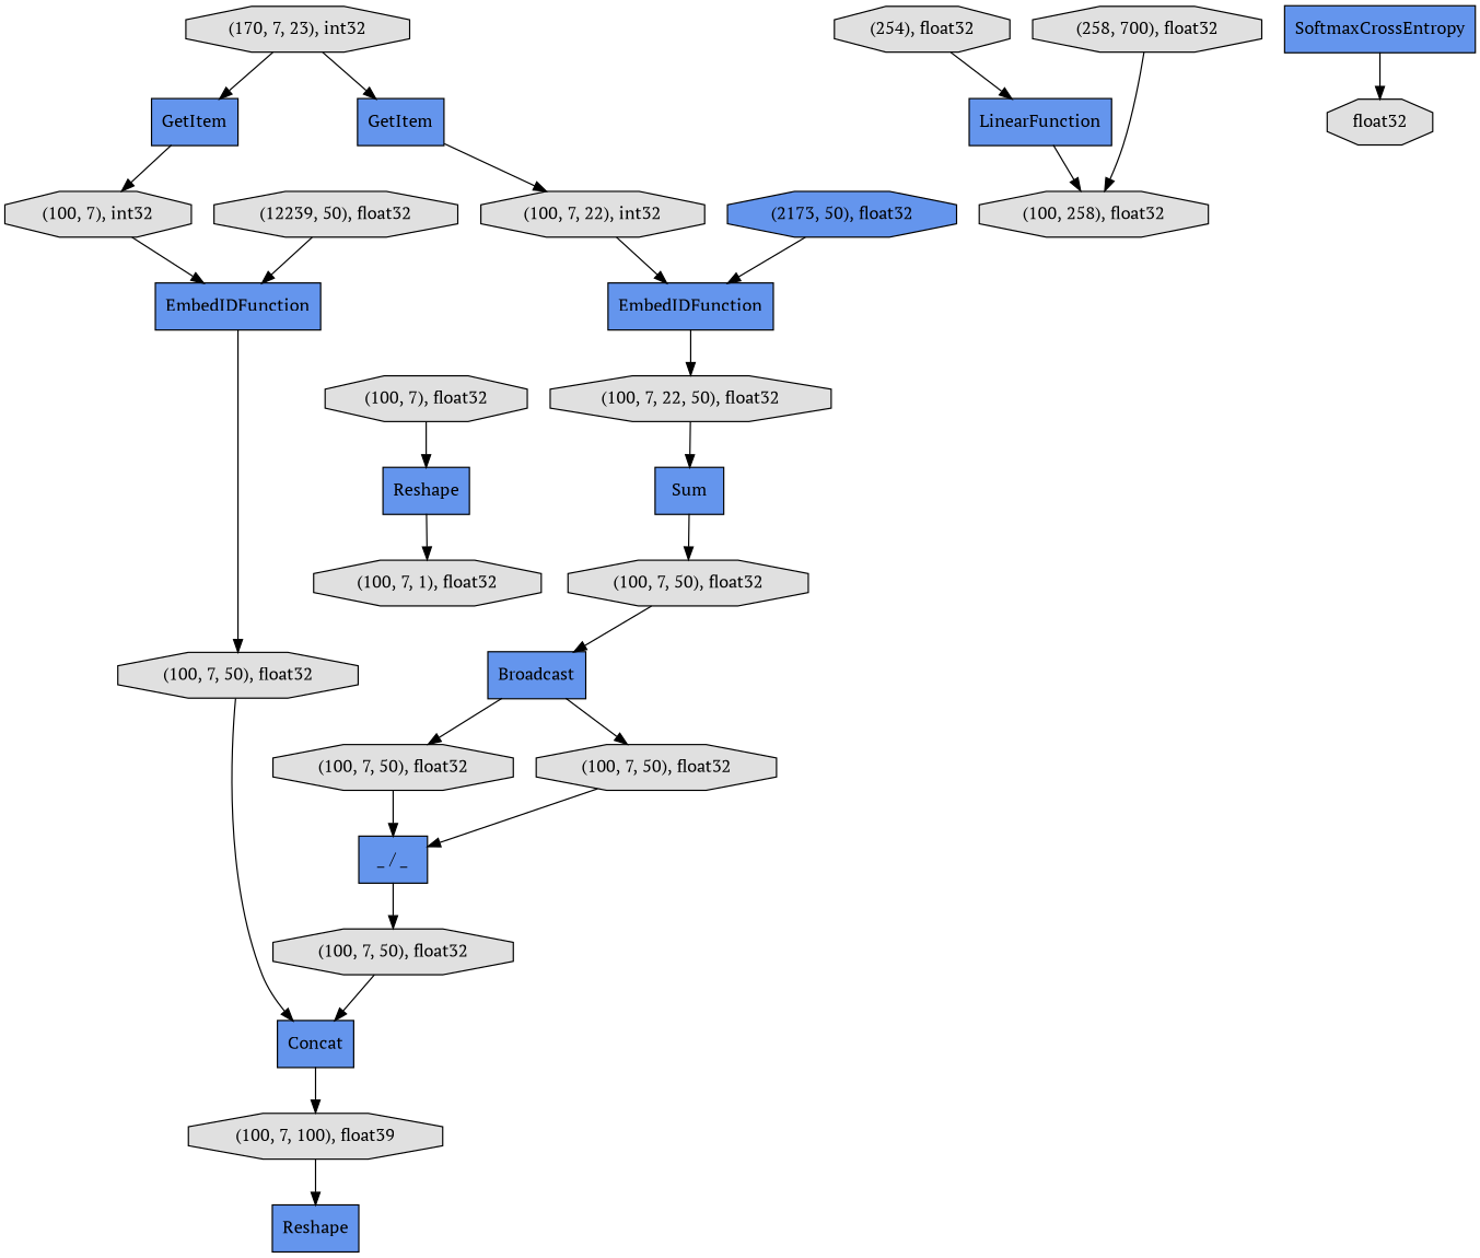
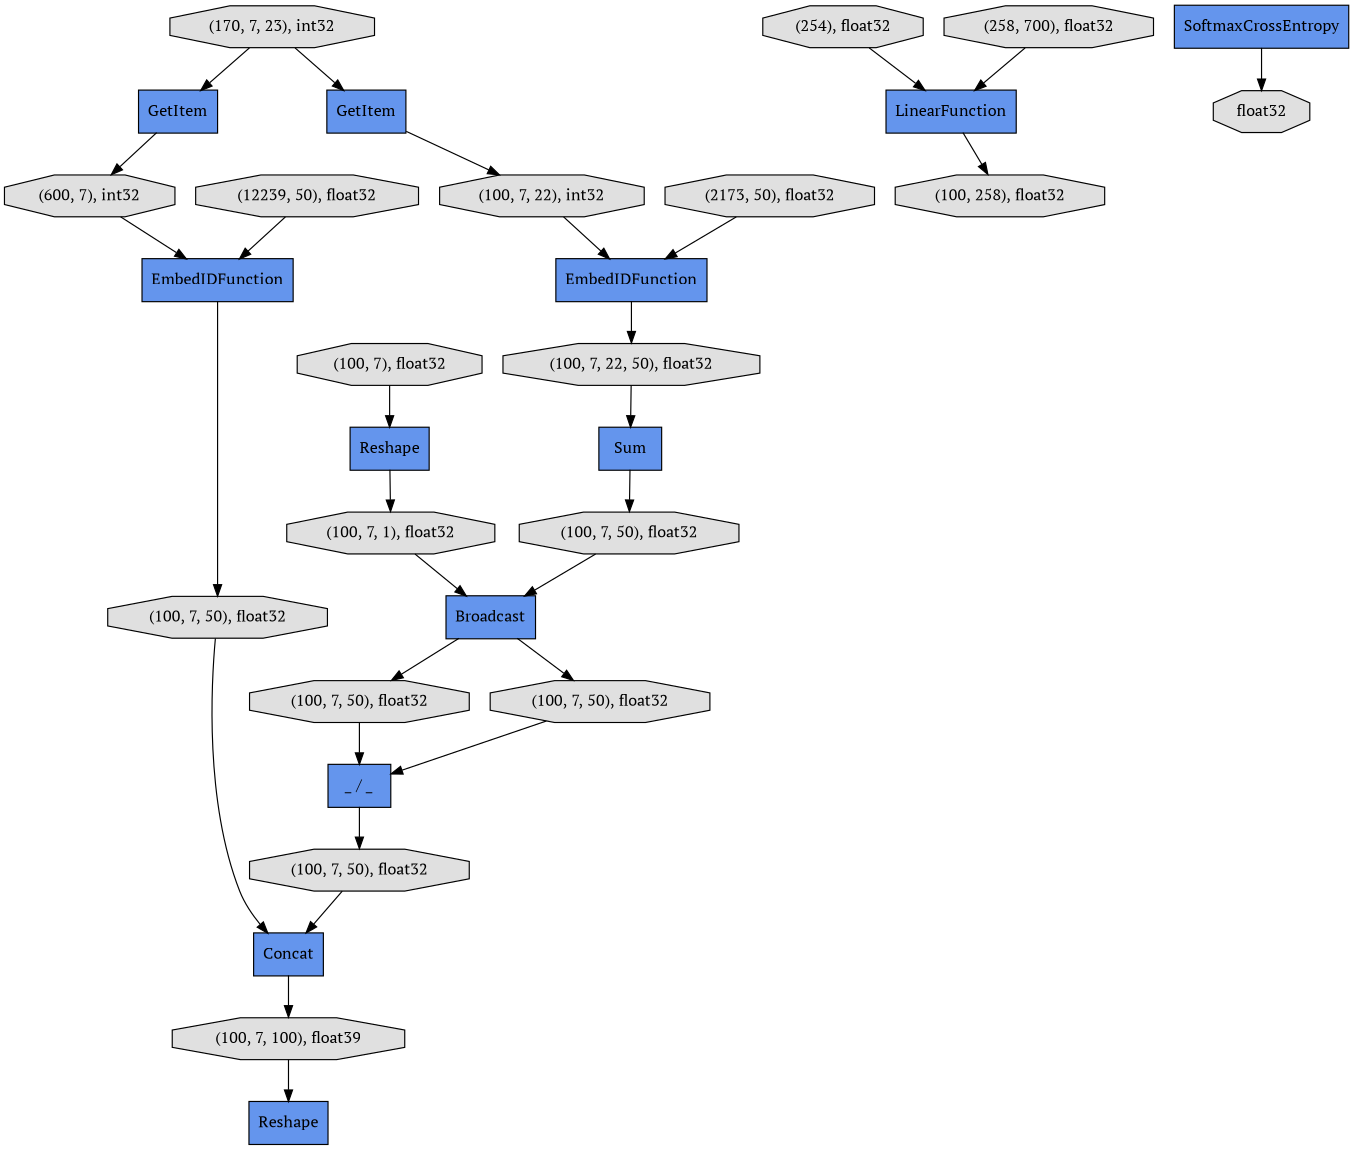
  digraph {
    fontname="PT Serif"
    rankdir=TB
    node [fillcolor="#E0E0E0" fontname="PT Serif" shape=octagon style=filled]
    edge [fontname="PT Serif"]
    n1 [fillcolor="#6495ED" label=Broadcast shape=record]
    n2 [label="(100, 7, 50), float32"]
    n3 [label="(100, 7, 50), float32"]
    n4 [fillcolor="#6495ED" label="_ / _" shape=record]
    n5 [label="(12239, 50), float32"]
    n6 [fillcolor="#6495ED" label=EmbedIDFunction shape=record]
    n7 [label="(100, 7, 50), float32"]
    n8 [label="(100, 7, 50), float32"]
    n9 [fillcolor="#6495ED" label=Concat shape=record]
    n10 [fillcolor="#6495ED" label=LinearFunction shape=record]
    n11 [label="(100, 258), float32"]
    n12 [label="(100, 7, 100), float39"]
-   n13 [fillcolor="#6495ED" label="(2173, 50), float32"]
+   n13 [label="(2173, 50), float32"]
    n14 [fillcolor="#6495ED" label=EmbedIDFunction shape=record]
    n15 [label="(100, 7, 22, 50), float32"]
    n16 [fillcolor="#6495ED" label=Reshape shape=record]
    n17 [label="(170, 7, 23), int32"]
    n18 [fillcolor="#6495ED" label=GetItem shape=record]
    n19 [fillcolor="#6495ED" label=GetItem shape=record]
    n20 [label="(100, 7, 22), int32"]
-   n21 [label="(100, 7), int32"]
+   n21 [label="(600, 7), int32"]
    n22 [fillcolor="#6495ED" label=SoftmaxCrossEntropy shape=record]
    n23 [label=float32]
    n24 [label="(258, 700), float32"]
    n25 [label="(254), float32"]
    n26 [fillcolor="#6495ED" label=Reshape shape=record]
    n27 [label="(100, 7, 1), float32"]
    n28 [label="(100, 7), float32"]
    n29 [fillcolor="#6495ED" label=Sum shape=record]
    n30 [label="(100, 7, 50), float32"]
    n1 -> n2
    n1 -> n3
    n2 -> n4
    n3 -> n4
    n4 -> n8
    n5 -> n6
    n6 -> n7
    n7 -> n9
    n8 -> n9
    n9 -> n12
    n10 -> n11
    n12 -> n16
    n13 -> n14
    n14 -> n15
    n15 -> n29
    n17 -> n18
    n17 -> n19
    n18 -> n20
    n19 -> n21
    n20 -> n14
    n21 -> n6
    n22 -> n23
-   n24 -> n11
+   n24 -> n10
    n25 -> n10
    n26 -> n27
+   n27 -> n1
    n28 -> n26
    n29 -> n30
    n30 -> n1
  }
